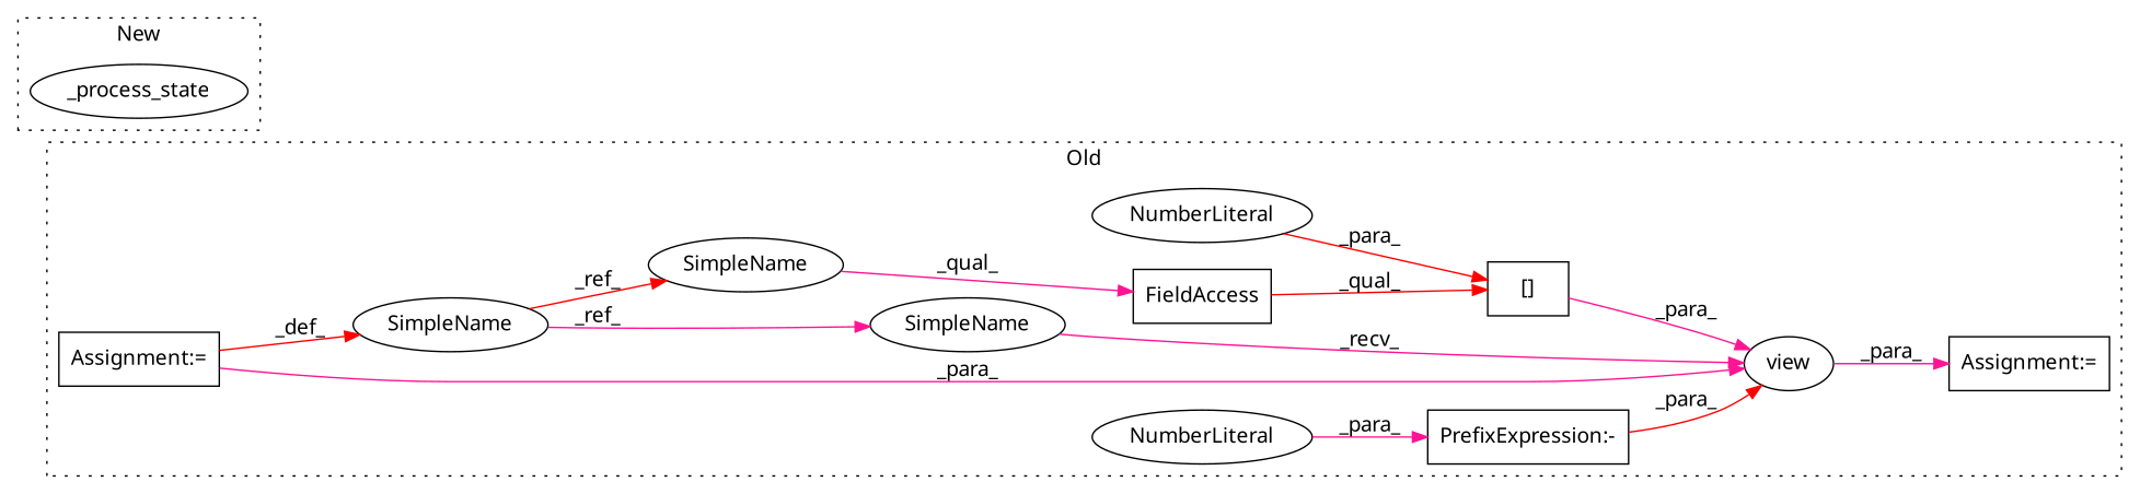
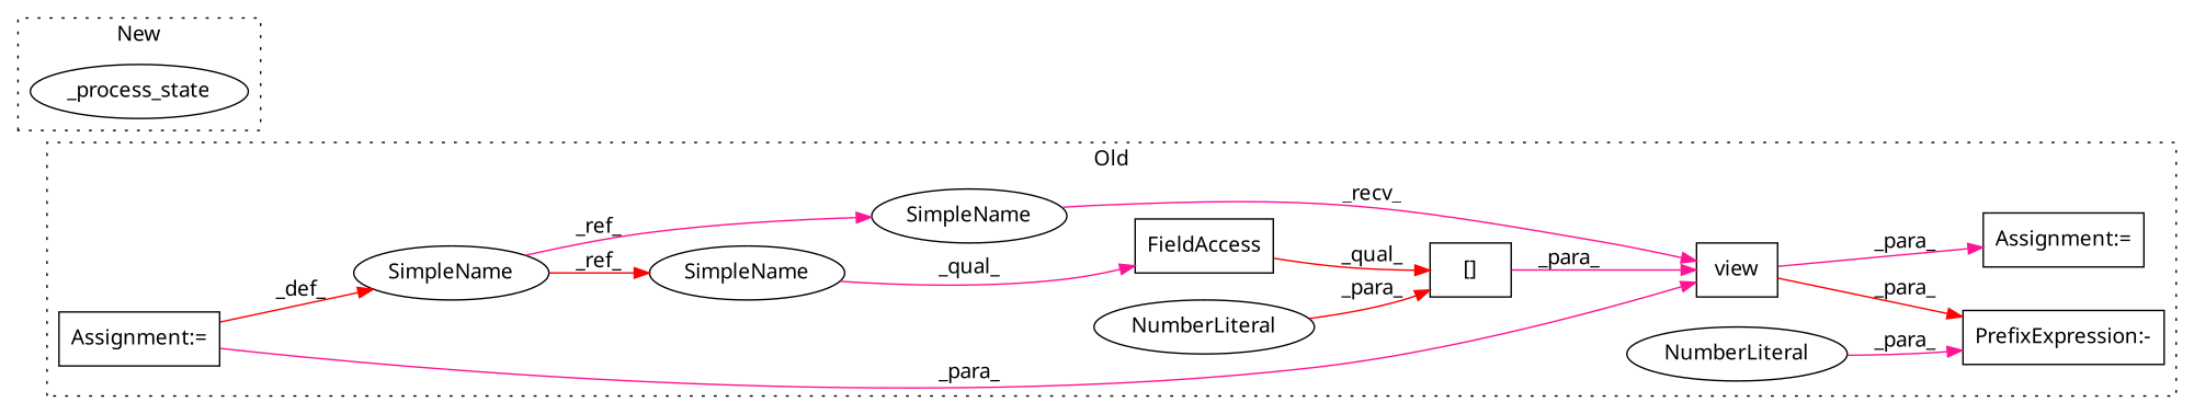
  digraph {
    fontname="Noto Sans"
    rankdir=LR
    node [a=42 fontname="Noto Sans" l=1 s=2810 shape=box]
    edge [color=deeppink fontname="Noto Sans"]
    n1 [a=2 l="12,1" label="[]" s="2839,2852"]
-   n2 [a=32 l="5,1" label=view s="2834,2856" shape=ellipse]
+   n2 [a=32 l="5,1" label=view s="2834,2856"]
    n3 [a=34 label=NumberLiteral s=2851 shape=ellipse]
    n4 [l=5 label=SimpleName shape=ellipse]
    n5 [a=22 l=11 label=FieldAccess s=2839]
    n6 [a=7 l=5 label="Assignment:="]
    n7 [a=7 label="Assignment:=" s=2827]
    n8 [a=38 label="PrefixExpression:-" s=2854]
    n9 [a=34 label=NumberLiteral s=2855 shape=ellipse]
    n10 [l=5 label=SimpleName s=2828 shape=ellipse]
    n11 [l=5 label=SimpleName s=2839 shape=ellipse]
    n12 [a=32 l="15,1" label=_process_state s="4556,4597" shape=ellipse]
    subgraph cluster_1 {
      label=Old
      style=dotted
      n1
      n2
      n3
      n4
      n5
      n6
      n7
      n8
      n9
      n10
      n11
    }
    subgraph cluster_2 {
      label=New
      style=dotted
      n12
    }
    n1 -> n2 [label=_para_]
    n2 -> n7 [label=_para_]
    n3 -> n1 [color=red label=_para_]
    n4 -> n10 [label=_ref_]
    n4 -> n11 [color=red label=_ref_]
    n5 -> n1 [color=red label=_qual_]
    n6 -> n2 [label=_para_]
    n6 -> n4 [color=red label=_def_]
-   n8 -> n2 [color=red label=_para_]
+   n2 -> n8 [color=red label=_para_]
    n9 -> n8 [label=_para_]
    n10 -> n2 [label=_recv_]
    n11 -> n5 [label=_qual_]
  }
